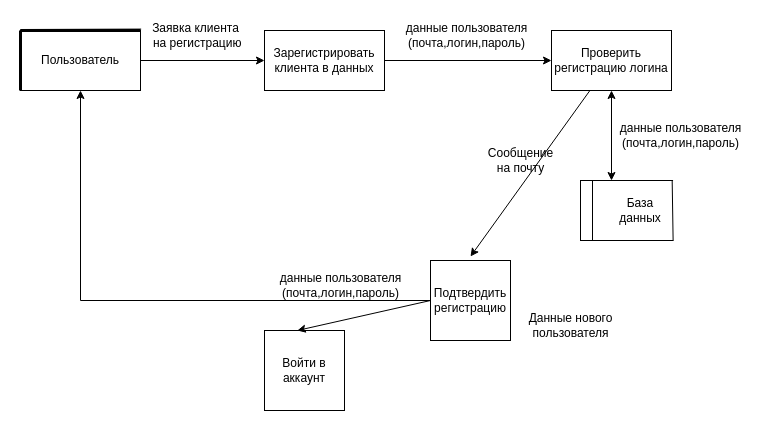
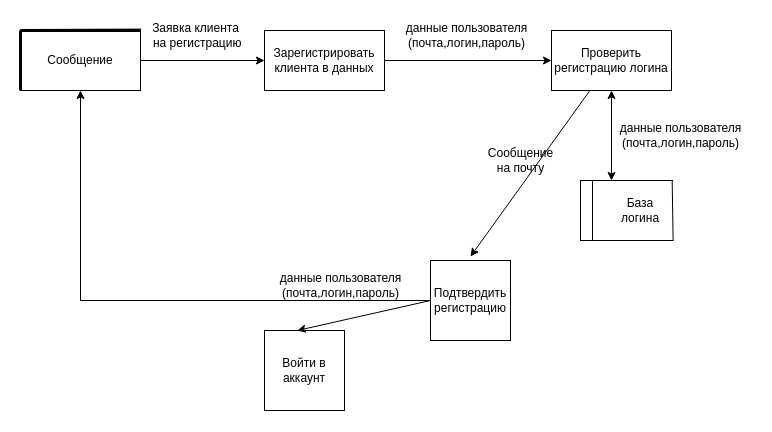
  <mxCell id="0" />
  <mxCell id="1" parent="0" />
  <mxCell id="2" value="Проверить регистрацию логина" style="rounded=0;whiteSpace=wrap;html=1;" vertex="1" parent="1"><mxGeometry x="551" y="30" width="120" height="60" as="geometry" /></mxCell>
  <mxCell id="3" value="Зарегистрировать клиента в данных" style="rounded=0;whiteSpace=wrap;html=1;" vertex="1" parent="1"><mxGeometry x="264" y="30" width="120" height="60" as="geometry" /></mxCell>
  <mxCell id="4" value="" style="endArrow=classic;html=1;entryX=0;entryY=0.5;entryDx=0;entryDy=0;" edge="1" parent="1" target="3"><mxGeometry width="50" height="50" relative="1" as="geometry"><mxPoint x="140" y="60" as="sourcePoint" /><mxPoint x="30" y="250" as="targetPoint" /></mxGeometry></mxCell>
  <mxCell id="5" value="Заявка клиента&lt;br&gt;&amp;nbsp;на регистрацию" style="text;html=1;align=center;verticalAlign=middle;resizable=0;points=[];autosize=1;" vertex="1" parent="1"><mxGeometry x="140" y="20" width="110" height="30" as="geometry" /></mxCell>
  <mxCell id="6" value="" style="endArrow=classic;html=1;entryX=0;entryY=0.5;entryDx=0;entryDy=0;exitX=1;exitY=0.5;exitDx=0;exitDy=0;" edge="1" parent="1" source="3" target="2"><mxGeometry width="50" height="50" relative="1" as="geometry"><mxPoint x="390" y="80" as="sourcePoint" /><mxPoint x="440" y="30" as="targetPoint" /></mxGeometry></mxCell>
  <mxCell id="7" value="данные пользователя&lt;br&gt;(почта,логин,пароль)" style="text;html=1;align=center;verticalAlign=middle;resizable=0;points=[];autosize=1;" vertex="1" parent="1"><mxGeometry x="396" y="20" width="140" height="30" as="geometry" /></mxCell>
  <mxCell id="8" style="edgeStyle=orthogonalEdgeStyle;rounded=0;orthogonalLoop=1;jettySize=auto;html=1;" edge="1" parent="1" source="9" target="17"><mxGeometry relative="1" as="geometry"><mxPoint x="611" y="260" as="targetPoint" /></mxGeometry></mxCell>
  <mxCell id="9" value="Подтвердить регистрацию" style="whiteSpace=wrap;html=1;aspect=fixed;" vertex="1" parent="1"><mxGeometry x="430" y="260" width="80" height="80" as="geometry" /></mxCell>
  <mxCell id="10" value="" style="endArrow=classic;html=1;" edge="1" parent="1" source="2"><mxGeometry width="50" height="50" relative="1" as="geometry"><mxPoint x="570" y="210" as="sourcePoint" /><mxPoint x="470" y="256" as="targetPoint" /></mxGeometry></mxCell>
  <mxCell id="11" value="Сообщение &lt;br&gt;на почту" style="text;html=1;align=center;verticalAlign=middle;resizable=0;points=[];autosize=1;" vertex="1" parent="1"><mxGeometry x="480" y="145" width="80" height="30" as="geometry" /></mxCell>
  <mxCell id="12" value="Войти в аккаунт" style="whiteSpace=wrap;html=1;aspect=fixed;" vertex="1" parent="1"><mxGeometry x="264" y="330" width="80" height="80" as="geometry" /></mxCell>
  <mxCell id="13" value="" style="endArrow=classic;html=1;exitX=0;exitY=0.5;exitDx=0;exitDy=0;entryX=0.41;entryY=0;entryDx=0;entryDy=0;entryPerimeter=0;" edge="1" parent="1" source="9" target="12"><mxGeometry width="50" height="50" relative="1" as="geometry"><mxPoint x="240" y="330" as="sourcePoint" /><mxPoint x="290" y="280" as="targetPoint" /></mxGeometry></mxCell>
  <mxCell id="14" value="" style="endArrow=classic;html=1;exitX=0.5;exitY=1;exitDx=0;exitDy=0;entryX=0.5;entryY=0;entryDx=0;entryDy=0;startArrow=classic;startFill=1;" edge="1" parent="1" source="2"><mxGeometry width="50" height="50" relative="1" as="geometry"><mxPoint x="240" y="330" as="sourcePoint" /><mxPoint x="611" y="180" as="targetPoint" /></mxGeometry></mxCell>
  <mxCell id="15" value="данные пользователя&lt;br&gt;(почта,логин,пароль)" style="text;html=1;align=center;verticalAlign=middle;resizable=0;points=[];autosize=1;" vertex="1" parent="1"><mxGeometry x="270" y="270" width="140" height="30" as="geometry" /></mxCell>
  <mxCell id="16" value="данные пользователя&lt;br&gt;(почта,логин,пароль)" style="text;html=1;align=center;verticalAlign=middle;resizable=0;points=[];autosize=1;" vertex="1" parent="1"><mxGeometry x="610" y="120" width="140" height="30" as="geometry" /></mxCell>
- <mxCell id="17" value="Пользователь" style="rounded=0;whiteSpace=wrap;html=1;" vertex="1" parent="1"><mxGeometry x="20" y="30" width="120" height="60" as="geometry" /></mxCell>
- <mxCell id="18" value="Данные нового &lt;br&gt;пользователя" style="text;html=1;align=center;verticalAlign=middle;resizable=0;points=[];autosize=1;" vertex="1" parent="1"><mxGeometry x="520" y="310" width="100" height="30" as="geometry" /></mxCell>
+ <mxCell id="17" value="Сообщение" style="rounded=0;whiteSpace=wrap;html=1;" vertex="1" parent="1"><mxGeometry x="20" y="30" width="120" height="60" as="geometry" /></mxCell>
  <mxCell id="19" value="" style="endArrow=none;html=1;entryX=0;entryY=0;entryDx=0;entryDy=0;exitX=0;exitY=1;exitDx=0;exitDy=0;" edge="1" parent="1" source="17" target="17"><mxGeometry width="50" height="50" relative="1" as="geometry"><mxPoint x="170" y="120" as="sourcePoint" /><mxPoint x="220" y="70" as="targetPoint" /></mxGeometry></mxCell>
  <mxCell id="20" value="" style="endArrow=none;html=1;" edge="1" parent="1" source="17"><mxGeometry width="50" height="50" relative="1" as="geometry"><mxPoint x="90" y="80" as="sourcePoint" /><mxPoint x="140" y="30" as="targetPoint" /></mxGeometry></mxCell>
  <mxCell id="21" value="" style="endArrow=none;html=1;entryX=0.006;entryY=0.286;entryDx=0;entryDy=0;entryPerimeter=0;" edge="1" parent="1" target="5"><mxGeometry width="50" height="50" relative="1" as="geometry"><mxPoint x="20" y="29" as="sourcePoint" /><mxPoint x="139" y="29" as="targetPoint" /></mxGeometry></mxCell>
  <mxCell id="22" value="" style="endArrow=none;html=1;strokeWidth=3;exitX=0;exitY=0;exitDx=0;exitDy=0;" edge="1" parent="1" source="17"><mxGeometry width="50" height="50" relative="1" as="geometry"><mxPoint x="90" y="80" as="sourcePoint" /><mxPoint x="140" y="30" as="targetPoint" /></mxGeometry></mxCell>
  <mxCell id="23" value="" style="endArrow=none;html=1;strokeWidth=3;" edge="1" parent="1"><mxGeometry width="50" height="50" relative="1" as="geometry"><mxPoint x="20" y="90" as="sourcePoint" /><mxPoint x="20" y="30" as="targetPoint" /></mxGeometry></mxCell>
- <mxCell id="24" value="База &lt;br&gt;данных" style="shape=process;whiteSpace=wrap;html=1;backgroundOutline=1;" vertex="1" parent="1"><mxGeometry x="580" y="180" width="120" height="60" as="geometry" /></mxCell>
+ <mxCell id="24" value="База &lt;br&gt;логина" style="shape=process;whiteSpace=wrap;html=1;backgroundOutline=1;" vertex="1" parent="1"><mxGeometry x="580" y="180" width="120" height="60" as="geometry" /></mxCell>
  <mxCell id="25" value="" style="endArrow=none;html=1;strokeWidth=29;exitX=0.894;exitY=1.012;exitDx=0;exitDy=0;exitPerimeter=0;strokeColor=#FFFFFF;" edge="1" parent="1" source="24"><mxGeometry width="50" height="50" relative="1" as="geometry"><mxPoint x="690" y="320" as="sourcePoint" /><mxPoint x="687" y="160" as="targetPoint" /><Array as="points" /></mxGeometry></mxCell>
  <mxCell id="26" value="" style="endArrow=none;html=1;strokeColor=#000000;strokeWidth=1;entryX=0.764;entryY=0.001;entryDx=0;entryDy=0;entryPerimeter=0;exitX=0.772;exitY=1.007;exitDx=0;exitDy=0;exitPerimeter=0;" edge="1" parent="1" source="24" target="24"><mxGeometry width="50" height="50" relative="1" as="geometry"><mxPoint x="690" y="320" as="sourcePoint" /><mxPoint x="730" y="270" as="targetPoint" /></mxGeometry></mxCell>
